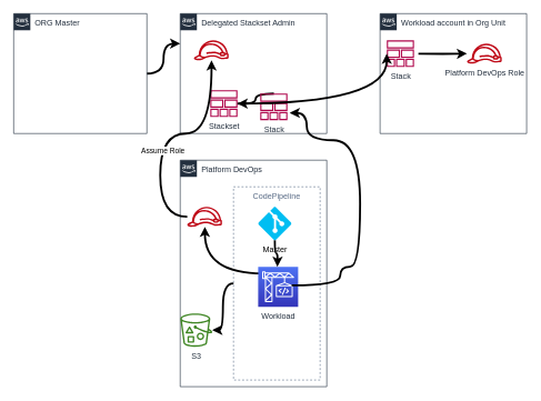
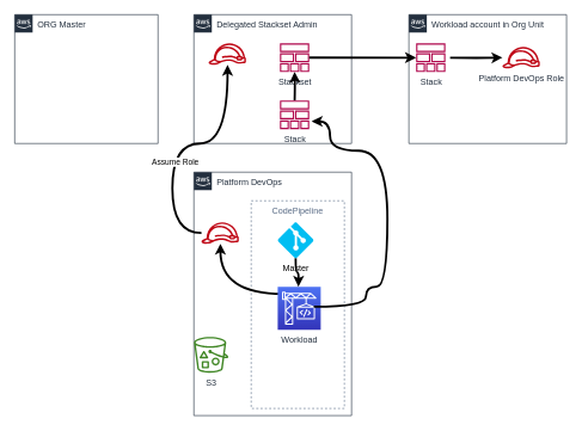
  <mxCell id="0" />
  <mxCell id="1" parent="0" />
- <mxCell id="2" style="edgeStyle=orthogonalEdgeStyle;curved=1;html=1;entryX=0;entryY=0.25;entryDx=0;entryDy=0;strokeWidth=3;" parent="1" source="3" target="4" edge="1"><mxGeometry relative="1" as="geometry" /></mxCell>
  <mxCell id="3" value="ORG Master" style="points=[[0,0],[0.25,0],[0.5,0],[0.75,0],[1,0],[1,0.25],[1,0.5],[1,0.75],[1,1],[0.75,1],[0.5,1],[0.25,1],[0,1],[0,0.75],[0,0.5],[0,0.25]];outlineConnect=0;gradientColor=none;html=1;whiteSpace=wrap;fontSize=12;fontStyle=0;container=1;pointerEvents=0;collapsible=0;recursiveResize=0;shape=mxgraph.aws4.group;grIcon=mxgraph.aws4.group_aws_cloud_alt;strokeColor=#232F3E;fillColor=none;verticalAlign=top;align=left;spacingLeft=30;fontColor=#232F3E;dashed=0;" parent="1" vertex="1"><mxGeometry x="20" y="20" width="200" height="180" as="geometry" /></mxCell>
  <mxCell id="4" value="Delegated Stackset Admin" style="points=[[0,0],[0.25,0],[0.5,0],[0.75,0],[1,0],[1,0.25],[1,0.5],[1,0.75],[1,1],[0.75,1],[0.5,1],[0.25,1],[0,1],[0,0.75],[0,0.5],[0,0.25]];outlineConnect=0;gradientColor=none;html=1;whiteSpace=wrap;fontSize=12;fontStyle=0;container=1;pointerEvents=0;collapsible=0;recursiveResize=0;shape=mxgraph.aws4.group;grIcon=mxgraph.aws4.group_aws_cloud_alt;strokeColor=#232F3E;fillColor=none;verticalAlign=top;align=left;spacingLeft=30;fontColor=#232F3E;dashed=0;" parent="1" vertex="1"><mxGeometry x="270" y="20" width="220" height="180" as="geometry" /></mxCell>
  <mxCell id="5" value="" style="sketch=0;outlineConnect=0;fontColor=#232F3E;gradientColor=none;fillColor=#BF0816;strokeColor=none;dashed=0;verticalLabelPosition=bottom;verticalAlign=top;align=center;html=1;fontSize=12;fontStyle=0;aspect=fixed;pointerEvents=1;shape=mxgraph.aws4.role;" parent="4" vertex="1"><mxGeometry x="20" y="40" width="53.18" height="30" as="geometry" /></mxCell>
- <mxCell id="6" value="Stackset" style="sketch=0;outlineConnect=0;fontColor=#232F3E;gradientColor=none;fillColor=#B0084D;strokeColor=none;dashed=0;verticalLabelPosition=bottom;verticalAlign=top;align=center;html=1;fontSize=12;fontStyle=0;aspect=fixed;pointerEvents=1;shape=mxgraph.aws4.stack;" parent="4" vertex="1"><mxGeometry x="45" y="115" width="41.05" height="40" as="geometry" /></mxCell>
+ <mxCell id="6" value="Stackset" style="sketch=0;outlineConnect=0;fontColor=#232F3E;gradientColor=none;fillColor=#B0084D;strokeColor=none;dashed=0;verticalLabelPosition=bottom;verticalAlign=top;align=center;html=1;fontSize=12;fontStyle=0;aspect=fixed;pointerEvents=1;shape=mxgraph.aws4.stack;" parent="4" vertex="1"><mxGeometry x="120" y="40" width="41.05" height="40" as="geometry" /></mxCell>
  <mxCell id="7" style="edgeStyle=orthogonalEdgeStyle;curved=1;html=1;strokeWidth=3;" parent="4" target="6" edge="1"><mxGeometry relative="1" as="geometry"><mxPoint x="140.6" y="120" as="sourcePoint" /></mxGeometry></mxCell>
  <mxCell id="8" value="Stack" style="sketch=0;outlineConnect=0;fontColor=#232F3E;gradientColor=none;fillColor=#B0084D;strokeColor=none;dashed=0;verticalLabelPosition=bottom;verticalAlign=top;align=center;html=1;fontSize=12;fontStyle=0;aspect=fixed;pointerEvents=1;shape=mxgraph.aws4.stack;" vertex="1" parent="4"><mxGeometry x="120" y="120" width="41.05" height="40" as="geometry" /></mxCell>
  <mxCell id="9" value="Platform DevOps" style="points=[[0,0],[0.25,0],[0.5,0],[0.75,0],[1,0],[1,0.25],[1,0.5],[1,0.75],[1,1],[0.75,1],[0.5,1],[0.25,1],[0,1],[0,0.75],[0,0.5],[0,0.25]];outlineConnect=0;gradientColor=none;html=1;whiteSpace=wrap;fontSize=12;fontStyle=0;container=1;pointerEvents=0;collapsible=0;recursiveResize=0;shape=mxgraph.aws4.group;grIcon=mxgraph.aws4.group_aws_cloud_alt;strokeColor=#232F3E;fillColor=none;verticalAlign=top;align=left;spacingLeft=30;fontColor=#232F3E;dashed=0;" parent="1" vertex="1"><mxGeometry x="270" y="240" width="220" height="340" as="geometry" /></mxCell>
- <mxCell id="10" style="edgeStyle=orthogonalEdgeStyle;curved=1;html=1;exitX=0;exitY=0.5;exitDx=0;exitDy=0;strokeWidth=3;" parent="9" source="11" target="16" edge="1"><mxGeometry relative="1" as="geometry" /></mxCell>
  <mxCell id="11" value="CodePipeline" style="fillColor=none;strokeColor=#5A6C86;dashed=1;verticalAlign=top;fontStyle=0;fontColor=#5A6C86;" parent="9" vertex="1"><mxGeometry x="80" y="40" width="130" height="290" as="geometry" /></mxCell>
  <mxCell id="12" style="edgeStyle=orthogonalEdgeStyle;curved=1;html=1;strokeWidth=3;" parent="9" target="15" edge="1"><mxGeometry relative="1" as="geometry"><Array as="points"><mxPoint x="37" y="170" /></Array><mxPoint x="124.25" y="170" as="sourcePoint" /></mxGeometry></mxCell>
  <mxCell id="13" style="edgeStyle=orthogonalEdgeStyle;curved=1;html=1;strokeWidth=3;" parent="9" source="14" edge="1"><mxGeometry relative="1" as="geometry"><mxPoint x="145.8" y="160" as="targetPoint" /></mxGeometry></mxCell>
  <mxCell id="14" value="Master" style="verticalLabelPosition=bottom;html=1;verticalAlign=top;align=center;strokeColor=none;fillColor=#00BEF2;shape=mxgraph.azure.git_repository;" parent="9" vertex="1"><mxGeometry x="117" y="70" width="50" height="50" as="geometry" /></mxCell>
  <mxCell id="15" value="" style="sketch=0;outlineConnect=0;fontColor=#232F3E;gradientColor=none;fillColor=#BF0816;strokeColor=none;dashed=0;verticalLabelPosition=bottom;verticalAlign=top;align=center;html=1;fontSize=12;fontStyle=0;aspect=fixed;pointerEvents=1;shape=mxgraph.aws4.role;" parent="9" vertex="1"><mxGeometry x="10" y="70" width="53.18" height="30" as="geometry" /></mxCell>
  <mxCell id="16" value="S3" style="sketch=0;outlineConnect=0;fontColor=#232F3E;gradientColor=none;fillColor=#3F8624;strokeColor=none;dashed=0;verticalLabelPosition=bottom;verticalAlign=top;align=center;html=1;fontSize=12;fontStyle=0;aspect=fixed;pointerEvents=1;shape=mxgraph.aws4.bucket_with_objects;" parent="9" vertex="1"><mxGeometry y="230" width="48.08" height="50" as="geometry" /></mxCell>
  <mxCell id="17" value="Workload" style="sketch=0;points=[[0,0,0],[0.25,0,0],[0.5,0,0],[0.75,0,0],[1,0,0],[0,1,0],[0.25,1,0],[0.5,1,0],[0.75,1,0],[1,1,0],[0,0.25,0],[0,0.5,0],[0,0.75,0],[1,0.25,0],[1,0.5,0],[1,0.75,0]];outlineConnect=0;fontColor=#232F3E;gradientColor=#4D72F3;gradientDirection=north;fillColor=#3334B9;strokeColor=#ffffff;dashed=0;verticalLabelPosition=bottom;verticalAlign=top;align=center;html=1;fontSize=12;fontStyle=0;aspect=fixed;shape=mxgraph.aws4.resourceIcon;resIcon=mxgraph.aws4.codebuild;" vertex="1" parent="9"><mxGeometry x="117" y="160" width="60" height="60" as="geometry" /></mxCell>
  <mxCell id="18" value="Workload account in Org Unit" style="points=[[0,0],[0.25,0],[0.5,0],[0.75,0],[1,0],[1,0.25],[1,0.5],[1,0.75],[1,1],[0.75,1],[0.5,1],[0.25,1],[0,1],[0,0.75],[0,0.5],[0,0.25]];outlineConnect=0;gradientColor=none;html=1;whiteSpace=wrap;fontSize=12;fontStyle=0;container=1;pointerEvents=0;collapsible=0;recursiveResize=0;shape=mxgraph.aws4.group;grIcon=mxgraph.aws4.group_aws_cloud_alt;strokeColor=#232F3E;fillColor=none;verticalAlign=top;align=left;spacingLeft=30;fontColor=#232F3E;dashed=0;" parent="1" vertex="1"><mxGeometry x="570" y="20" width="220" height="180" as="geometry" /></mxCell>
  <mxCell id="19" value="Platform DevOps Role" style="sketch=0;outlineConnect=0;fontColor=#232F3E;gradientColor=none;fillColor=#BF0816;strokeColor=none;dashed=0;verticalLabelPosition=bottom;verticalAlign=top;align=center;html=1;fontSize=12;fontStyle=0;aspect=fixed;pointerEvents=1;shape=mxgraph.aws4.role;" parent="18" vertex="1"><mxGeometry x="130" y="45" width="53.18" height="30" as="geometry" /></mxCell>
  <mxCell id="20" style="edgeStyle=orthogonalEdgeStyle;curved=1;html=1;strokeWidth=3;" parent="18" target="19" edge="1"><mxGeometry relative="1" as="geometry"><mxPoint x="57.5" y="60.1" as="sourcePoint" /></mxGeometry></mxCell>
  <mxCell id="21" value="Stack" style="sketch=0;outlineConnect=0;fontColor=#232F3E;gradientColor=none;fillColor=#B0084D;strokeColor=none;dashed=0;verticalLabelPosition=bottom;verticalAlign=top;align=center;html=1;fontSize=12;fontStyle=0;aspect=fixed;pointerEvents=1;shape=mxgraph.aws4.stack;" vertex="1" parent="18"><mxGeometry x="10" y="40" width="41.05" height="40" as="geometry" /></mxCell>
  <mxCell id="22" value="" style="endArrow=classic;html=1;exitX=1;exitY=0.5;exitDx=0;exitDy=0;exitPerimeter=0;edgeStyle=orthogonalEdgeStyle;curved=1;strokeWidth=3;" parent="1" edge="1"><mxGeometry width="50" height="50" relative="1" as="geometry"><mxPoint x="437.25" y="428" as="sourcePoint" /><mxPoint x="434.28" y="169" as="targetPoint" /><Array as="points"><mxPoint x="510" y="428" /><mxPoint x="510" y="400" /><mxPoint x="540" y="400" /><mxPoint x="540" y="210" /><mxPoint x="460" y="210" /><mxPoint x="460" y="169" /></Array></mxGeometry></mxCell>
  <mxCell id="23" style="edgeStyle=orthogonalEdgeStyle;curved=1;html=1;strokeWidth=3;" parent="1" source="15" target="5" edge="1"><mxGeometry relative="1" as="geometry"><Array as="points"><mxPoint x="240" y="325" /><mxPoint x="240" y="200" /><mxPoint x="317" y="200" /></Array></mxGeometry></mxCell>
  <mxCell id="24" value="Assume Role" style="edgeLabel;html=1;align=center;verticalAlign=middle;resizable=0;points=[];" parent="23" vertex="1" connectable="0"><mxGeometry x="-0.208" y="-3" relative="1" as="geometry"><mxPoint as="offset" /></mxGeometry></mxCell>
  <mxCell id="25" style="edgeStyle=orthogonalEdgeStyle;curved=1;html=1;strokeWidth=3;" parent="1" source="6" edge="1"><mxGeometry relative="1" as="geometry"><mxPoint x="580" y="80.1" as="targetPoint" /></mxGeometry></mxCell>
